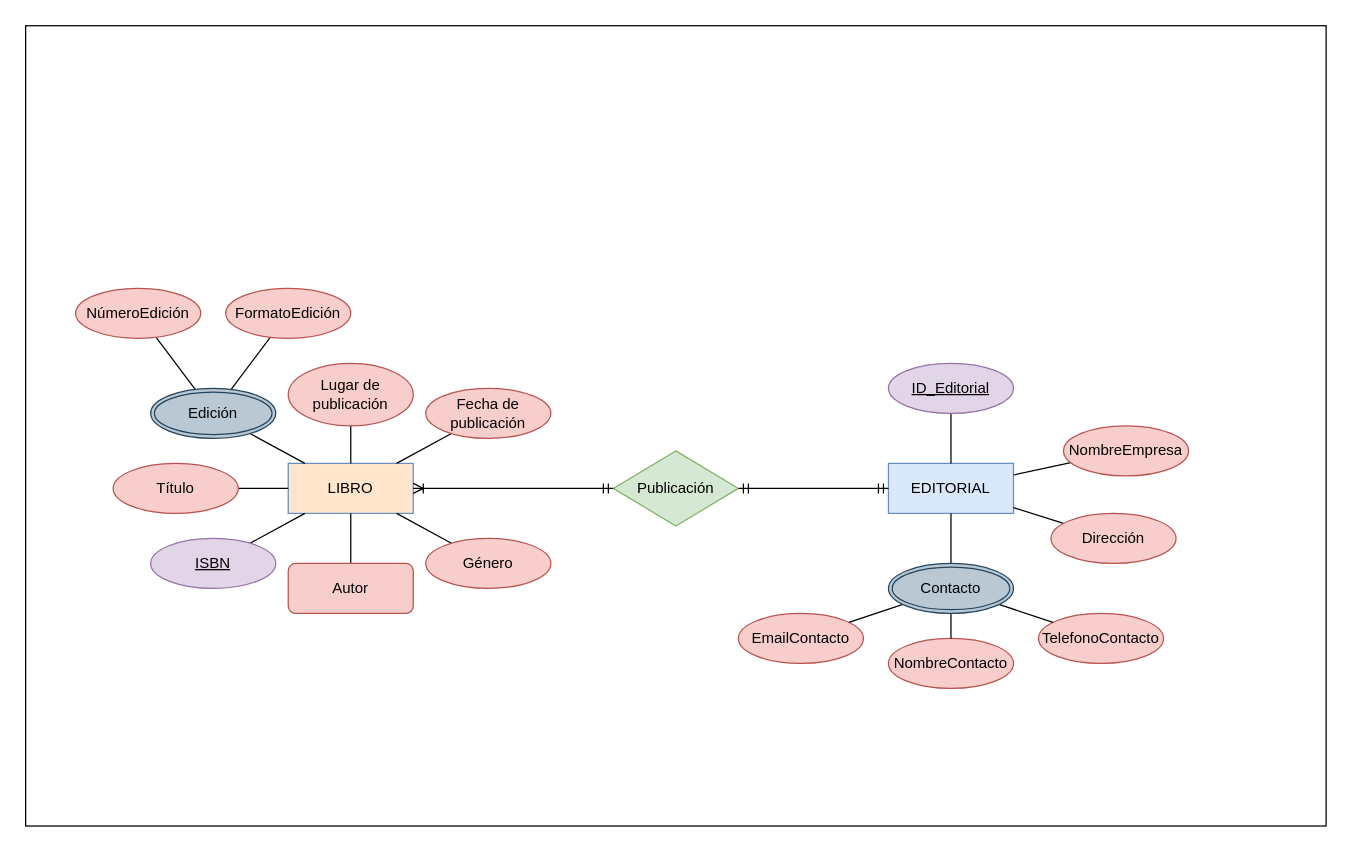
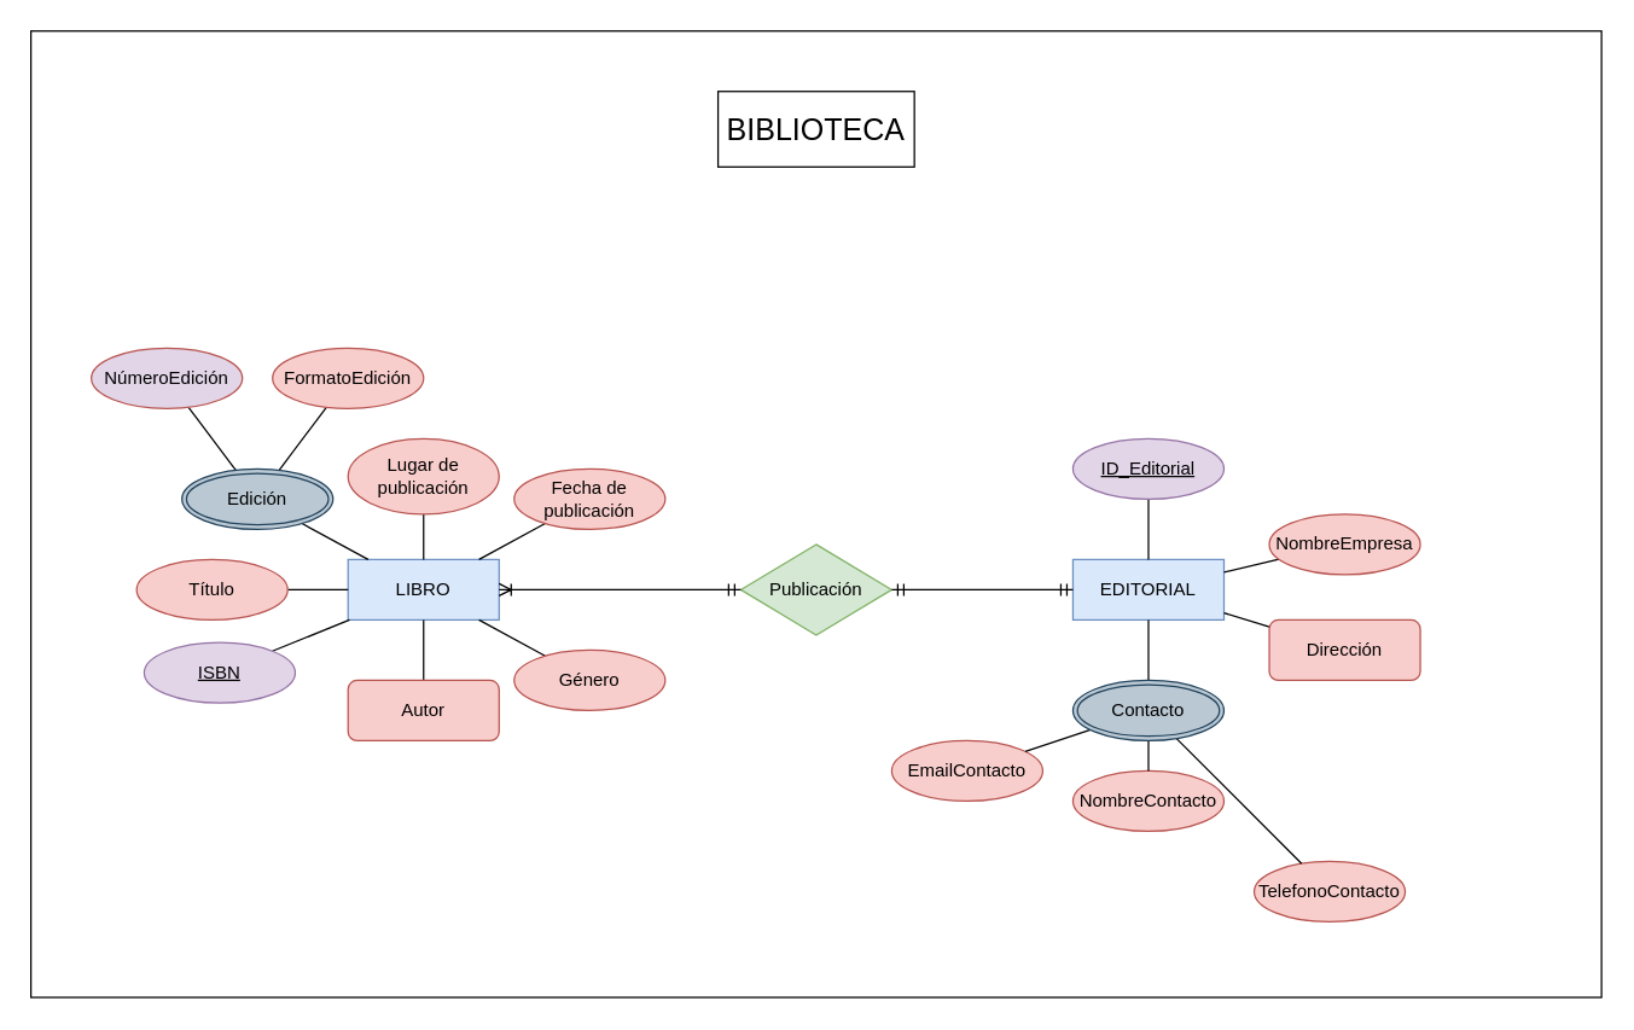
  <mxCell id="0" />
  <mxCell id="1" parent="0" />
  <mxCell id="2" value="" style="rounded=0;whiteSpace=wrap;html=1;" vertex="1" parent="1"><mxGeometry x="20" width="1040" height="640" as="geometry" y="20" /></mxCell>
- <mxCell id="3" value="LIBRO" style="whiteSpace=wrap;html=1;align=center;fillColor=#ffe6cc;strokeColor=#6c8ebf;" parent="1" vertex="1"><mxGeometry x="230" y="370" width="100" height="40" as="geometry" /></mxCell>
+ <mxCell id="3" value="LIBRO" style="whiteSpace=wrap;html=1;align=center;fillColor=#dae8fc;strokeColor=#6c8ebf;" parent="1" vertex="1"><mxGeometry x="230" y="370" width="100" height="40" as="geometry" /></mxCell>
  <mxCell id="4" value="EDITORIAL" style="whiteSpace=wrap;html=1;align=center;fillColor=#dae8fc;strokeColor=#6c8ebf;" parent="1" vertex="1"><mxGeometry x="710" y="370" width="100" height="40" as="geometry" /></mxCell>
  <mxCell id="5" value="Publicación" style="shape=rhombus;perimeter=rhombusPerimeter;whiteSpace=wrap;html=1;align=center;fillColor=#d5e8d4;strokeColor=#82b366;" parent="1" vertex="1"><mxGeometry x="490" y="360" width="100" height="60" as="geometry" /></mxCell>
  <mxCell id="6" value="" style="edgeStyle=none;shape=connector;rounded=0;orthogonalLoop=1;jettySize=auto;html=1;labelBackgroundColor=default;strokeColor=default;align=center;verticalAlign=middle;fontFamily=Helvetica;fontSize=11;fontColor=default;endArrow=none;" parent="1" source="7" target="3" edge="1"><mxGeometry relative="1" as="geometry" /></mxCell>
  <mxCell id="7" value="Título" style="ellipse;whiteSpace=wrap;html=1;align=center;fillColor=#f8cecc;strokeColor=#b85450;" parent="1" vertex="1"><mxGeometry x="90" y="370" width="100" height="40" as="geometry" /></mxCell>
  <mxCell id="8" style="edgeStyle=none;shape=connector;rounded=0;orthogonalLoop=1;jettySize=auto;html=1;labelBackgroundColor=default;strokeColor=default;align=center;verticalAlign=middle;fontFamily=Helvetica;fontSize=11;fontColor=default;endArrow=none;" parent="1" source="9" target="3" edge="1"><mxGeometry relative="1" as="geometry" /></mxCell>
  <mxCell id="9" value="Autor" style="whiteSpace=wrap;html=1;align=center;fillColor=#f8cecc;strokeColor=#b85450;rounded=1;" parent="1" vertex="1"><mxGeometry x="230" y="450" width="100" height="40" as="geometry" /></mxCell>
  <mxCell id="10" style="edgeStyle=none;shape=connector;rounded=0;orthogonalLoop=1;jettySize=auto;html=1;labelBackgroundColor=default;strokeColor=default;align=center;verticalAlign=middle;fontFamily=Helvetica;fontSize=11;fontColor=default;endArrow=none;" parent="1" source="11" target="3" edge="1"><mxGeometry relative="1" as="geometry" /></mxCell>
  <mxCell id="11" value="Fecha de publicación" style="ellipse;whiteSpace=wrap;html=1;align=center;fillColor=#f8cecc;strokeColor=#b85450;" parent="1" vertex="1"><mxGeometry x="340" y="310" width="100" height="40" as="geometry" /></mxCell>
  <mxCell id="12" style="edgeStyle=none;shape=connector;rounded=0;orthogonalLoop=1;jettySize=auto;html=1;labelBackgroundColor=default;strokeColor=default;align=center;verticalAlign=middle;fontFamily=Helvetica;fontSize=11;fontColor=default;endArrow=none;" parent="1" source="13" target="3" edge="1"><mxGeometry relative="1" as="geometry" /></mxCell>
- <mxCell id="13" value="ISBN" style="ellipse;whiteSpace=wrap;html=1;align=center;fontStyle=4;fillColor=#e1d5e7;strokeColor=#9673a6;" parent="1" vertex="1"><mxGeometry x="120" y="430" width="100" height="40" as="geometry" /></mxCell>
+ <mxCell id="13" value="ISBN" style="ellipse;whiteSpace=wrap;html=1;align=center;fontStyle=4;fillColor=#e1d5e7;strokeColor=#9673a6;" parent="1" vertex="1"><mxGeometry x="95" y="425" width="100" height="40" as="geometry" /></mxCell>
  <mxCell id="14" style="edgeStyle=orthogonalEdgeStyle;rounded=0;orthogonalLoop=1;jettySize=auto;html=1;exitX=0.5;exitY=1;exitDx=0;exitDy=0;" parent="1" source="11" target="11" edge="1"><mxGeometry relative="1" as="geometry" /></mxCell>
  <mxCell id="15" style="edgeStyle=none;shape=connector;rounded=0;orthogonalLoop=1;jettySize=auto;html=1;labelBackgroundColor=default;strokeColor=default;align=center;verticalAlign=middle;fontFamily=Helvetica;fontSize=11;fontColor=default;endArrow=none;" parent="1" source="16" target="3" edge="1"><mxGeometry relative="1" as="geometry" /></mxCell>
  <mxCell id="16" value="Género" style="ellipse;whiteSpace=wrap;html=1;align=center;fillColor=#f8cecc;strokeColor=#b85450;" parent="1" vertex="1"><mxGeometry x="340" y="430" width="100" height="40" as="geometry" /></mxCell>
  <mxCell id="17" style="edgeStyle=none;shape=connector;rounded=0;orthogonalLoop=1;jettySize=auto;html=1;labelBackgroundColor=default;strokeColor=default;align=center;verticalAlign=middle;fontFamily=Helvetica;fontSize=11;fontColor=default;endArrow=none;" parent="1" source="18" target="4" edge="1"><mxGeometry relative="1" as="geometry" /></mxCell>
- <mxCell id="18" value="NombreEmpresa" style="ellipse;whiteSpace=wrap;html=1;align=center;fillColor=#f8cecc;strokeColor=#b85450;" parent="1" vertex="1"><mxGeometry x="850" y="340" width="100" height="40" as="geometry" /></mxCell>
+ <mxCell id="18" value="NombreEmpresa" style="ellipse;whiteSpace=wrap;html=1;align=center;fillColor=#f8cecc;strokeColor=#b85450;" parent="1" vertex="1"><mxGeometry x="840" y="340" width="100" height="40" as="geometry" /></mxCell>
  <mxCell id="19" style="edgeStyle=none;shape=connector;rounded=0;orthogonalLoop=1;jettySize=auto;html=1;labelBackgroundColor=default;strokeColor=default;align=center;verticalAlign=middle;fontFamily=Helvetica;fontSize=11;fontColor=default;endArrow=none;" parent="1" source="20" target="4" edge="1"><mxGeometry relative="1" as="geometry" /></mxCell>
- <mxCell id="20" value="Dirección" style="ellipse;whiteSpace=wrap;html=1;align=center;fillColor=#f8cecc;strokeColor=#b85450;" parent="1" vertex="1"><mxGeometry x="840" y="410" width="100" height="40" as="geometry" /></mxCell>
+ <mxCell id="20" value="Dirección" style="whiteSpace=wrap;html=1;align=center;fillColor=#f8cecc;strokeColor=#b85450;rounded=1;" parent="1" vertex="1"><mxGeometry x="840" y="410" width="100" height="40" as="geometry" /></mxCell>
  <mxCell id="21" value="" style="edgeStyle=none;shape=connector;rounded=0;orthogonalLoop=1;jettySize=auto;html=1;labelBackgroundColor=default;strokeColor=default;align=center;verticalAlign=middle;fontFamily=Helvetica;fontSize=11;fontColor=default;endArrow=none;" parent="1" source="22" target="31" edge="1"><mxGeometry relative="1" as="geometry" /></mxCell>
  <mxCell id="22" value="FormatoEdición" style="ellipse;whiteSpace=wrap;html=1;align=center;fillColor=#f8cecc;strokeColor=#b85450;" parent="1" vertex="1"><mxGeometry x="180" y="230" width="100" height="40" as="geometry" /></mxCell>
  <mxCell id="23" style="edgeStyle=none;shape=connector;rounded=0;orthogonalLoop=1;jettySize=auto;html=1;labelBackgroundColor=default;strokeColor=default;align=center;verticalAlign=middle;fontFamily=Helvetica;fontSize=11;fontColor=default;endArrow=none;" parent="1" source="24" target="3" edge="1"><mxGeometry relative="1" as="geometry" /></mxCell>
  <mxCell id="24" value="Lugar de publicación" style="ellipse;whiteSpace=wrap;html=1;align=center;fillColor=#f8cecc;strokeColor=#b85450;" parent="1" vertex="1"><mxGeometry x="230" y="290" width="100" height="50" as="geometry" /></mxCell>
- <mxCell id="25" value="TelefonoContacto" style="ellipse;whiteSpace=wrap;html=1;align=center;fillColor=#f8cecc;strokeColor=#b85450;" parent="1" vertex="1"><mxGeometry x="830" y="490" width="100" height="40" as="geometry" /></mxCell>
+ <mxCell id="25" value="TelefonoContacto" style="ellipse;whiteSpace=wrap;html=1;align=center;fillColor=#f8cecc;strokeColor=#b85450;" parent="1" vertex="1"><mxGeometry x="830" y="570" width="100" height="40" as="geometry" /></mxCell>
  <mxCell id="26" value="NombreContacto" style="ellipse;whiteSpace=wrap;html=1;align=center;fillColor=#f8cecc;strokeColor=#b85450;" parent="1" vertex="1"><mxGeometry x="710" y="510" width="100" height="40" as="geometry" /></mxCell>
  <mxCell id="27" value="EmailContacto" style="ellipse;whiteSpace=wrap;html=1;align=center;fillColor=#f8cecc;strokeColor=#b85450;" parent="1" vertex="1"><mxGeometry x="590" y="490" width="100" height="40" as="geometry" /></mxCell>
  <mxCell id="28" value="" style="edgeStyle=none;shape=connector;rounded=0;orthogonalLoop=1;jettySize=auto;html=1;labelBackgroundColor=default;strokeColor=default;align=center;verticalAlign=middle;fontFamily=Helvetica;fontSize=11;fontColor=default;endArrow=none;" parent="1" source="29" target="31" edge="1"><mxGeometry relative="1" as="geometry" /></mxCell>
- <mxCell id="29" value="NúmeroEdición" style="ellipse;whiteSpace=wrap;html=1;align=center;fillColor=#f8cecc;strokeColor=#b85450;" parent="1" vertex="1"><mxGeometry x="60" y="230" width="100" height="40" as="geometry" /></mxCell>
+ <mxCell id="29" value="NúmeroEdición" style="ellipse;whiteSpace=wrap;html=1;align=center;fillColor=#e1d5e7;strokeColor=#b85450;" parent="1" vertex="1"><mxGeometry x="60" y="230" width="100" height="40" as="geometry" /></mxCell>
  <mxCell id="30" value="" style="edgeStyle=none;shape=connector;rounded=0;orthogonalLoop=1;jettySize=auto;html=1;labelBackgroundColor=default;strokeColor=default;align=center;verticalAlign=middle;fontFamily=Helvetica;fontSize=11;fontColor=default;endArrow=none;" parent="1" source="31" target="3" edge="1"><mxGeometry relative="1" as="geometry" /></mxCell>
  <mxCell id="31" value="Edición&lt;br&gt;" style="ellipse;shape=doubleEllipse;margin=3;whiteSpace=wrap;html=1;align=center;fillColor=#bac8d3;strokeColor=#23445d;" parent="1" vertex="1"><mxGeometry x="120" y="310" width="100" height="40" as="geometry" /></mxCell>
  <mxCell id="32" style="edgeStyle=none;shape=connector;rounded=0;orthogonalLoop=1;jettySize=auto;html=1;labelBackgroundColor=default;strokeColor=default;align=center;verticalAlign=middle;fontFamily=Helvetica;fontSize=11;fontColor=default;endArrow=none;" parent="1" source="36" target="4" edge="1"><mxGeometry relative="1" as="geometry" /></mxCell>
  <mxCell id="33" style="edgeStyle=none;shape=connector;rounded=0;orthogonalLoop=1;jettySize=auto;html=1;labelBackgroundColor=default;strokeColor=default;align=center;verticalAlign=middle;fontFamily=Helvetica;fontSize=11;fontColor=default;endArrow=none;" parent="1" source="36" target="26" edge="1"><mxGeometry relative="1" as="geometry" /></mxCell>
  <mxCell id="34" style="edgeStyle=none;shape=connector;rounded=0;orthogonalLoop=1;jettySize=auto;html=1;labelBackgroundColor=default;strokeColor=default;align=center;verticalAlign=middle;fontFamily=Helvetica;fontSize=11;fontColor=default;endArrow=none;" parent="1" source="36" target="25" edge="1"><mxGeometry relative="1" as="geometry" /></mxCell>
  <mxCell id="35" style="edgeStyle=none;shape=connector;rounded=0;orthogonalLoop=1;jettySize=auto;html=1;labelBackgroundColor=default;strokeColor=default;align=center;verticalAlign=middle;fontFamily=Helvetica;fontSize=11;fontColor=default;endArrow=none;" parent="1" source="36" target="27" edge="1"><mxGeometry relative="1" as="geometry" /></mxCell>
  <mxCell id="36" value="Contacto" style="ellipse;shape=doubleEllipse;margin=3;whiteSpace=wrap;html=1;align=center;fillColor=#bac8d3;strokeColor=#23445d;" parent="1" vertex="1"><mxGeometry x="710" y="450" width="100" height="40" as="geometry" /></mxCell>
  <mxCell id="37" style="edgeStyle=none;shape=connector;rounded=0;orthogonalLoop=1;jettySize=auto;html=1;labelBackgroundColor=default;strokeColor=default;align=center;verticalAlign=middle;fontFamily=Helvetica;fontSize=11;fontColor=default;endArrow=none;" parent="1" source="38" target="4" edge="1"><mxGeometry relative="1" as="geometry" /></mxCell>
  <mxCell id="38" value="ID_Editorial" style="ellipse;whiteSpace=wrap;html=1;align=center;fontStyle=4;fillColor=#e1d5e7;strokeColor=#9673a6;" parent="1" vertex="1"><mxGeometry x="710" y="290" width="100" height="40" as="geometry" /></mxCell>
  <mxCell id="39" value="" style="edgeStyle=entityRelationEdgeStyle;fontSize=12;html=1;endArrow=ERoneToMany;startArrow=ERmandOne;rounded=0;labelBackgroundColor=default;strokeColor=default;align=center;verticalAlign=middle;fontFamily=Helvetica;fontColor=default;shape=connector;" parent="1" source="5" target="3" edge="1"><mxGeometry width="100" height="100" relative="1" as="geometry"><mxPoint x="270" y="610" as="sourcePoint" /><mxPoint x="370" y="510" as="targetPoint" /></mxGeometry></mxCell>
  <mxCell id="40" value="" style="edgeStyle=entityRelationEdgeStyle;fontSize=12;html=1;endArrow=ERmandOne;startArrow=ERmandOne;rounded=0;labelBackgroundColor=default;strokeColor=default;align=center;verticalAlign=middle;fontFamily=Helvetica;fontColor=default;shape=connector;" parent="1" source="4" target="5" edge="1"><mxGeometry width="100" height="100" relative="1" as="geometry"><mxPoint x="430" y="400" as="sourcePoint" /><mxPoint x="530" y="300" as="targetPoint" /></mxGeometry></mxCell>
+ <mxCell id="41" value="&lt;font style=&quot;font-size: 20px;&quot;&gt;BIBLIOTECA&lt;/font&gt;" style="rounded=0;whiteSpace=wrap;html=1;" parent="1" vertex="1"><mxGeometry x="475" y="60" width="130" height="50" as="geometry" /></mxCell>
